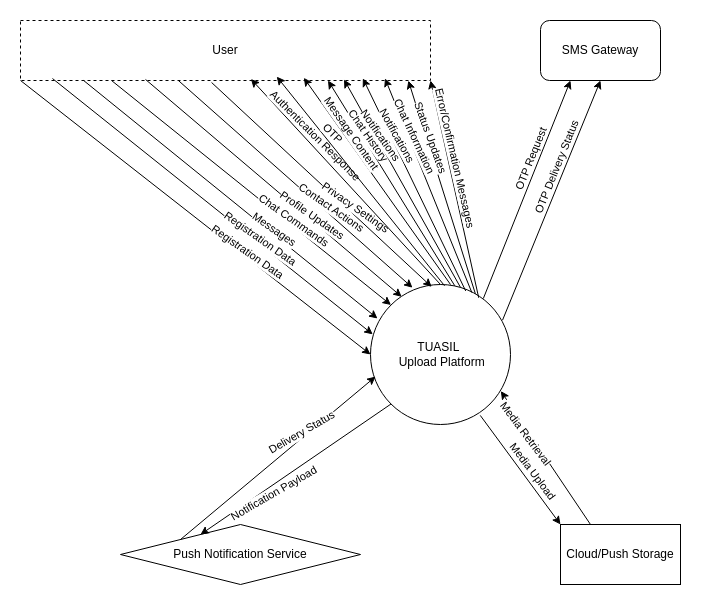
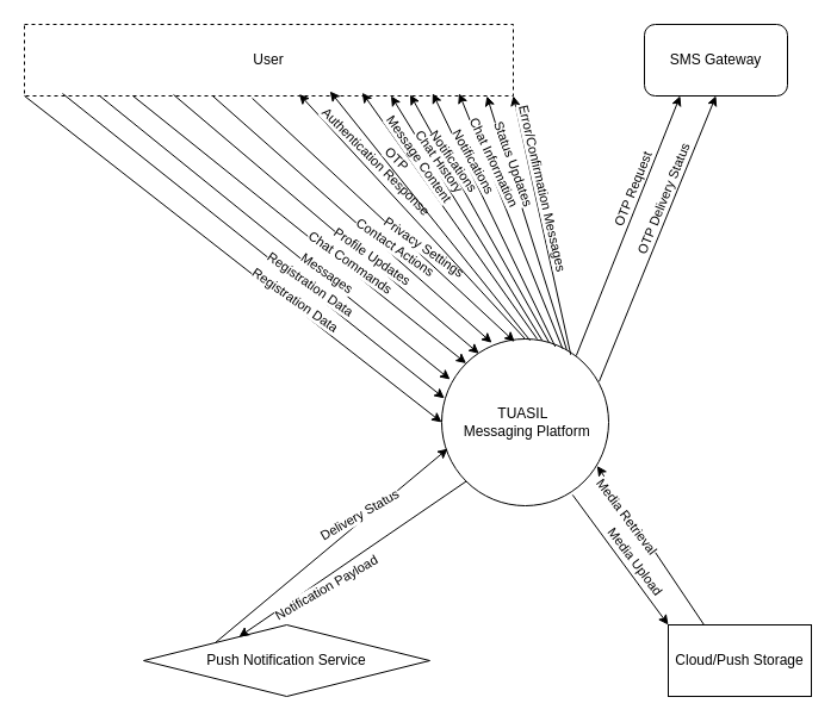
  <mxCell id="0" />
  <mxCell id="1" parent="0" />
- <mxCell id="2" value="TUASIL&amp;nbsp;&lt;div&gt;&amp;nbsp;Upload Platform&lt;/div&gt;" style="ellipse;whiteSpace=wrap;html=1;aspect=fixed;" vertex="1" parent="1"><mxGeometry x="370" y="284" width="140" height="140" as="geometry" /></mxCell>
+ <mxCell id="2" value="TUASIL&amp;nbsp;&lt;div&gt;&amp;nbsp;Messaging Platform&lt;/div&gt;" style="ellipse;whiteSpace=wrap;html=1;aspect=fixed;" vertex="1" parent="1"><mxGeometry x="370" y="284" width="140" height="140" as="geometry" /></mxCell>
  <mxCell id="3" value="User" style="rounded=0;whiteSpace=wrap;html=1;dashed=1;" vertex="1" parent="1"><mxGeometry x="20" y="20" width="410" height="60" as="geometry" /></mxCell>
  <mxCell id="4" value="SMS Gateway" style="whiteSpace=wrap;html=1;rounded=1;" vertex="1" parent="1"><mxGeometry x="540" y="20" width="120" height="60" as="geometry" /></mxCell>
  <mxCell id="5" value="Push Notification Service" style="rhombus;whiteSpace=wrap;html=1;" vertex="1" parent="1"><mxGeometry x="120" y="524" width="240" height="60" as="geometry" /></mxCell>
  <mxCell id="6" value="Cloud/Push Storage" style="rounded=0;whiteSpace=wrap;html=1;" vertex="1" parent="1"><mxGeometry x="560" y="524" width="120" height="60" as="geometry" /></mxCell>
  <mxCell id="7" value="" style="endArrow=classic;html=1;rounded=0;exitX=0;exitY=1;exitDx=0;exitDy=0;entryX=0;entryY=0.5;entryDx=0;entryDy=0;" edge="1" parent="1" source="3" target="2"><mxGeometry width="50" height="50" relative="1" as="geometry"><mxPoint x="240" y="364" as="sourcePoint" /><mxPoint x="290" y="314" as="targetPoint" /></mxGeometry></mxCell>
  <mxCell id="8" value="Registration Data" style="edgeLabel;html=1;align=center;verticalAlign=middle;resizable=0;points=[];rotation=35;" vertex="1" connectable="0" parent="7"><mxGeometry x="0.275" y="6" relative="1" as="geometry"><mxPoint y="1" as="offset" /></mxGeometry></mxCell>
  <mxCell id="9" value="" style="endArrow=classic;html=1;rounded=0;exitX=0.078;exitY=0.967;exitDx=0;exitDy=0;entryX=0.016;entryY=0.356;entryDx=0;entryDy=0;entryPerimeter=0;exitPerimeter=0;" edge="1" parent="1" source="3" target="2"><mxGeometry width="50" height="50" relative="1" as="geometry"><mxPoint x="210" y="234" as="sourcePoint" /><mxPoint x="380" y="364" as="targetPoint" /></mxGeometry></mxCell>
  <mxCell id="10" value="Registration Data" style="edgeLabel;html=1;align=center;verticalAlign=middle;resizable=0;points=[];rotation=35;" vertex="1" connectable="0" parent="9"><mxGeometry x="0.275" y="6" relative="1" as="geometry"><mxPoint y="1" as="offset" /></mxGeometry></mxCell>
  <mxCell id="11" value="" style="endArrow=classic;html=1;rounded=0;exitX=0.154;exitY=1;exitDx=0;exitDy=0;entryX=0.05;entryY=0.243;entryDx=0;entryDy=0;entryPerimeter=0;exitPerimeter=0;" edge="1" parent="1" source="3" target="2"><mxGeometry width="50" height="50" relative="1" as="geometry"><mxPoint x="164" y="202" as="sourcePoint" /><mxPoint x="382" y="344" as="targetPoint" /></mxGeometry></mxCell>
  <mxCell id="12" value="Messages" style="edgeLabel;html=1;align=center;verticalAlign=middle;resizable=0;points=[];rotation=35;" vertex="1" connectable="0" parent="11"><mxGeometry x="0.275" y="6" relative="1" as="geometry"><mxPoint y="1" as="offset" /></mxGeometry></mxCell>
  <mxCell id="13" value="" style="endArrow=classic;html=1;rounded=0;exitX=0.222;exitY=1;exitDx=0;exitDy=0;entryX=0;entryY=0;entryDx=0;entryDy=0;exitPerimeter=0;" edge="1" parent="1" source="3" target="2"><mxGeometry width="50" height="50" relative="1" as="geometry"><mxPoint x="190" y="203" as="sourcePoint" /><mxPoint x="387" y="328" as="targetPoint" /></mxGeometry></mxCell>
  <mxCell id="14" value="Chat Commands" style="edgeLabel;html=1;align=center;verticalAlign=middle;resizable=0;points=[];rotation=35;" vertex="1" connectable="0" parent="13"><mxGeometry x="0.275" y="6" relative="1" as="geometry"><mxPoint y="1" as="offset" /></mxGeometry></mxCell>
  <mxCell id="15" value="" style="endArrow=classic;html=1;rounded=0;exitX=0.305;exitY=0.983;exitDx=0;exitDy=0;entryX=0.223;entryY=0.088;entryDx=0;entryDy=0;exitPerimeter=0;entryPerimeter=0;" edge="1" parent="1" source="3" target="2"><mxGeometry width="50" height="50" relative="1" as="geometry"><mxPoint x="220" y="202" as="sourcePoint" /><mxPoint x="401" y="315" as="targetPoint" /></mxGeometry></mxCell>
  <mxCell id="16" value="Profile Updates" style="edgeLabel;html=1;align=center;verticalAlign=middle;resizable=0;points=[];rotation=35;" vertex="1" connectable="0" parent="15"><mxGeometry x="0.275" y="6" relative="1" as="geometry"><mxPoint y="1" as="offset" /></mxGeometry></mxCell>
  <mxCell id="17" value="" style="endArrow=classic;html=1;rounded=0;exitX=0.385;exitY=1;exitDx=0;exitDy=0;entryX=0.3;entryY=0.023;entryDx=0;entryDy=0;exitPerimeter=0;entryPerimeter=0;" edge="1" parent="1" source="3" target="2"><mxGeometry width="50" height="50" relative="1" as="geometry"><mxPoint x="244" y="202" as="sourcePoint" /><mxPoint x="411" y="306" as="targetPoint" /></mxGeometry></mxCell>
  <mxCell id="18" value="Contact Actions" style="edgeLabel;html=1;align=center;verticalAlign=middle;resizable=0;points=[];rotation=35;" vertex="1" connectable="0" parent="17"><mxGeometry x="0.275" y="6" relative="1" as="geometry"><mxPoint y="-1" as="offset" /></mxGeometry></mxCell>
  <mxCell id="19" value="" style="endArrow=classic;html=1;rounded=0;exitX=0.466;exitY=1.033;exitDx=0;exitDy=0;entryX=0.437;entryY=0.017;entryDx=0;entryDy=0;exitPerimeter=0;entryPerimeter=0;" edge="1" parent="1" source="3" target="2"><mxGeometry width="50" height="50" relative="1" as="geometry"><mxPoint x="269" y="202" as="sourcePoint" /><mxPoint x="422" y="297" as="targetPoint" /></mxGeometry></mxCell>
  <mxCell id="20" value="Privacy Settings" style="edgeLabel;html=1;align=center;verticalAlign=middle;resizable=0;points=[];rotation=35;" vertex="1" connectable="0" parent="19"><mxGeometry x="0.275" y="6" relative="1" as="geometry"><mxPoint y="-1" as="offset" /></mxGeometry></mxCell>
  <mxCell id="21" value="" style="endArrow=classic;html=1;rounded=0;entryX=0.562;entryY=0.975;entryDx=0;entryDy=0;entryPerimeter=0;exitX=0.5;exitY=0;exitDx=0;exitDy=0;" edge="1" parent="1" source="2" target="3"><mxGeometry width="50" height="50" relative="1" as="geometry"><mxPoint x="430" y="254" as="sourcePoint" /><mxPoint x="548" y="276" as="targetPoint" /></mxGeometry></mxCell>
  <mxCell id="22" value="Authentication Response" style="edgeLabel;html=1;align=center;verticalAlign=middle;resizable=0;points=[];rotation=45;" vertex="1" connectable="0" parent="21"><mxGeometry x="0.275" y="6" relative="1" as="geometry"><mxPoint y="-23" as="offset" /></mxGeometry></mxCell>
  <mxCell id="23" value="" style="endArrow=classic;html=1;rounded=0;entryX=0.625;entryY=0.935;entryDx=0;entryDy=0;entryPerimeter=0;exitX=0.529;exitY=0.009;exitDx=0;exitDy=0;exitPerimeter=0;" edge="1" parent="1" source="2" target="3"><mxGeometry width="50" height="50" relative="1" as="geometry"><mxPoint x="450" y="294" as="sourcePoint" /><mxPoint x="260" y="89" as="targetPoint" /></mxGeometry></mxCell>
  <mxCell id="24" value="OTP" style="edgeLabel;html=1;align=center;verticalAlign=middle;resizable=0;points=[];rotation=45;" vertex="1" connectable="0" parent="23"><mxGeometry x="0.275" y="6" relative="1" as="geometry"><mxPoint y="-23" as="offset" /></mxGeometry></mxCell>
  <mxCell id="25" value="" style="endArrow=classic;html=1;rounded=0;entryX=0.691;entryY=0.955;entryDx=0;entryDy=0;entryPerimeter=0;" edge="1" parent="1" target="3"><mxGeometry width="50" height="50" relative="1" as="geometry"><mxPoint x="450" y="284" as="sourcePoint" /><mxPoint x="286" y="86" as="targetPoint" /></mxGeometry></mxCell>
  <mxCell id="26" value="Message Content" style="edgeLabel;html=1;align=center;verticalAlign=middle;resizable=0;points=[];rotation=55;" vertex="1" connectable="0" parent="25"><mxGeometry x="0.275" y="6" relative="1" as="geometry"><mxPoint y="-23" as="offset" /></mxGeometry></mxCell>
  <mxCell id="27" value="" style="endArrow=classic;html=1;rounded=0;entryX=0.75;entryY=1;entryDx=0;entryDy=0;exitX=0.602;exitY=0.009;exitDx=0;exitDy=0;exitPerimeter=0;" edge="1" parent="1" source="2" target="3"><mxGeometry width="50" height="50" relative="1" as="geometry"><mxPoint x="460" y="294" as="sourcePoint" /><mxPoint x="313" y="87" as="targetPoint" /></mxGeometry></mxCell>
  <mxCell id="28" value="Chat History" style="edgeLabel;html=1;align=center;verticalAlign=middle;resizable=0;points=[];rotation=55;" vertex="1" connectable="0" parent="27"><mxGeometry x="0.275" y="6" relative="1" as="geometry"><mxPoint y="-23" as="offset" /></mxGeometry></mxCell>
  <mxCell id="29" value="" style="endArrow=classic;html=1;rounded=0;entryX=0.789;entryY=0.983;entryDx=0;entryDy=0;exitX=0.643;exitY=0.021;exitDx=0;exitDy=0;exitPerimeter=0;entryPerimeter=0;" edge="1" parent="1" source="2" target="3"><mxGeometry width="50" height="50" relative="1" as="geometry"><mxPoint x="464" y="295" as="sourcePoint" /><mxPoint x="338" y="90" as="targetPoint" /></mxGeometry></mxCell>
  <mxCell id="30" value="Notifications" style="edgeLabel;html=1;align=center;verticalAlign=middle;resizable=0;points=[];rotation=55;" vertex="1" connectable="0" parent="29"><mxGeometry x="0.275" y="6" relative="1" as="geometry"><mxPoint y="-23" as="offset" /></mxGeometry></mxCell>
  <mxCell id="31" value="" style="endArrow=classic;html=1;rounded=0;entryX=0.835;entryY=0.964;entryDx=0;entryDy=0;exitX=0.68;exitY=0.046;exitDx=0;exitDy=0;exitPerimeter=0;entryPerimeter=0;" edge="1" parent="1" source="2" target="3"><mxGeometry width="50" height="50" relative="1" as="geometry"><mxPoint x="470" y="297" as="sourcePoint" /><mxPoint x="353" y="89" as="targetPoint" /></mxGeometry></mxCell>
  <mxCell id="32" value="Notifications" style="edgeLabel;html=1;align=center;verticalAlign=middle;resizable=0;points=[];rotation=61;" vertex="1" connectable="0" parent="31"><mxGeometry x="0.275" y="6" relative="1" as="geometry"><mxPoint x="3" y="-23" as="offset" /></mxGeometry></mxCell>
  <mxCell id="33" value="" style="endArrow=classic;html=1;rounded=0;entryX=0.889;entryY=0.964;entryDx=0;entryDy=0;exitX=0.724;exitY=0.058;exitDx=0;exitDy=0;exitPerimeter=0;entryPerimeter=0;" edge="1" parent="1" source="2" target="3"><mxGeometry width="50" height="50" relative="1" as="geometry"><mxPoint x="475" y="300" as="sourcePoint" /><mxPoint x="372" y="88" as="targetPoint" /></mxGeometry></mxCell>
  <mxCell id="34" value="Chat Information" style="edgeLabel;html=1;align=center;verticalAlign=middle;resizable=0;points=[];rotation=65;" vertex="1" connectable="0" parent="33"><mxGeometry x="0.275" y="6" relative="1" as="geometry"><mxPoint x="4" y="-23" as="offset" /></mxGeometry></mxCell>
  <mxCell id="35" value="" style="endArrow=classic;html=1;rounded=0;entryX=0.946;entryY=1.002;entryDx=0;entryDy=0;exitX=0.749;exitY=0.066;exitDx=0;exitDy=0;exitPerimeter=0;entryPerimeter=0;" edge="1" parent="1" source="2" target="3"><mxGeometry width="50" height="50" relative="1" as="geometry"><mxPoint x="481" y="302" as="sourcePoint" /><mxPoint x="394" y="88" as="targetPoint" /></mxGeometry></mxCell>
  <mxCell id="36" value="Status Updates" style="edgeLabel;html=1;align=center;verticalAlign=middle;resizable=0;points=[];rotation=70;" vertex="1" connectable="0" parent="35"><mxGeometry x="0.275" y="6" relative="1" as="geometry"><mxPoint x="4" y="-23" as="offset" /></mxGeometry></mxCell>
  <mxCell id="37" value="" style="endArrow=classic;html=1;rounded=0;entryX=1;entryY=1;entryDx=0;entryDy=0;exitX=0.773;exitY=0.095;exitDx=0;exitDy=0;exitPerimeter=0;" edge="1" parent="1" source="2" target="3"><mxGeometry width="50" height="50" relative="1" as="geometry"><mxPoint x="485" y="303" as="sourcePoint" /><mxPoint x="418" y="90" as="targetPoint" /></mxGeometry></mxCell>
  <mxCell id="38" value="Error/Confirmation Messages" style="edgeLabel;html=1;align=center;verticalAlign=middle;resizable=0;points=[];rotation=77;" vertex="1" connectable="0" parent="37"><mxGeometry x="0.275" y="6" relative="1" as="geometry"><mxPoint x="14" y="-3" as="offset" /></mxGeometry></mxCell>
  <mxCell id="39" value="" style="endArrow=classic;html=1;rounded=0;entryX=0.25;entryY=1;entryDx=0;entryDy=0;exitX=0.806;exitY=0.1;exitDx=0;exitDy=0;exitPerimeter=0;" edge="1" parent="1" source="2" target="4"><mxGeometry width="50" height="50" relative="1" as="geometry"><mxPoint x="488" y="307" as="sourcePoint" /><mxPoint x="440" y="90" as="targetPoint" /></mxGeometry></mxCell>
  <mxCell id="40" value="OTP Request" style="edgeLabel;html=1;align=center;verticalAlign=middle;resizable=0;points=[];rotation=-68;" vertex="1" connectable="0" parent="39"><mxGeometry x="0.275" y="6" relative="1" as="geometry"><mxPoint x="-3" y="3" as="offset" /></mxGeometry></mxCell>
  <mxCell id="41" value="" style="endArrow=classic;html=1;rounded=0;entryX=0.5;entryY=1;entryDx=0;entryDy=0;exitX=0.943;exitY=0.255;exitDx=0;exitDy=0;exitPerimeter=0;" edge="1" parent="1" source="2" target="4"><mxGeometry width="50" height="50" relative="1" as="geometry"><mxPoint x="580" y="90" as="sourcePoint" /><mxPoint x="493" y="308" as="targetPoint" /></mxGeometry></mxCell>
  <mxCell id="42" value="OTP Delivery Status" style="edgeLabel;html=1;align=center;verticalAlign=middle;resizable=0;points=[];rotation=-68;" vertex="1" connectable="0" parent="41"><mxGeometry x="0.275" y="6" relative="1" as="geometry"><mxPoint x="-3" y="3" as="offset" /></mxGeometry></mxCell>
  <mxCell id="43" value="" style="endArrow=classic;html=1;rounded=0;exitX=0;exitY=0;exitDx=0;exitDy=0;entryX=0.036;entryY=0.658;entryDx=0;entryDy=0;entryPerimeter=0;" edge="1" parent="1" source="5" target="2"><mxGeometry width="50" height="50" relative="1" as="geometry"><mxPoint x="30" y="90" as="sourcePoint" /><mxPoint x="380" y="364" as="targetPoint" /></mxGeometry></mxCell>
  <mxCell id="44" value="Delivery Status  " style="edgeLabel;html=1;align=center;verticalAlign=middle;resizable=0;points=[];rotation=-30;" vertex="1" connectable="0" parent="43"><mxGeometry x="0.275" y="6" relative="1" as="geometry"><mxPoint y="1" as="offset" /></mxGeometry></mxCell>
  <mxCell id="45" value="" style="endArrow=classic;html=1;rounded=0;entryX=0.25;entryY=0;entryDx=0;entryDy=0;exitX=0;exitY=1;exitDx=0;exitDy=0;" edge="1" parent="1" source="2" target="5"><mxGeometry width="50" height="50" relative="1" as="geometry"><mxPoint x="380" y="454" as="sourcePoint" /><mxPoint x="385" y="386" as="targetPoint" /></mxGeometry></mxCell>
  <mxCell id="46" value="Notification Payload" style="edgeLabel;html=1;align=center;verticalAlign=middle;resizable=0;points=[];rotation=-30;" vertex="1" connectable="0" parent="45"><mxGeometry x="0.275" y="6" relative="1" as="geometry"><mxPoint y="1" as="offset" /></mxGeometry></mxCell>
  <mxCell id="47" value="" style="endArrow=classic;html=1;rounded=0;entryX=0;entryY=0;entryDx=0;entryDy=0;exitX=0.784;exitY=0.935;exitDx=0;exitDy=0;exitPerimeter=0;" edge="1" parent="1" source="2" target="6"><mxGeometry width="50" height="50" relative="1" as="geometry"><mxPoint x="512" y="330" as="sourcePoint" /><mxPoint x="610" y="90" as="targetPoint" /></mxGeometry></mxCell>
  <mxCell id="48" value="Media Upload" style="edgeLabel;html=1;align=center;verticalAlign=middle;resizable=0;points=[];rotation=53;" vertex="1" connectable="0" parent="47"><mxGeometry x="0.275" y="6" relative="1" as="geometry"><mxPoint x="-3" y="-10" as="offset" /></mxGeometry></mxCell>
  <mxCell id="49" value="" style="endArrow=classic;html=1;rounded=0;entryX=0.931;entryY=0.761;entryDx=0;entryDy=0;exitX=0.25;exitY=0;exitDx=0;exitDy=0;entryPerimeter=0;" edge="1" parent="1" source="6" target="2"><mxGeometry width="50" height="50" relative="1" as="geometry"><mxPoint x="570" y="534" as="sourcePoint" /><mxPoint x="490" y="425" as="targetPoint" /></mxGeometry></mxCell>
  <mxCell id="50" value="Media Retrieval" style="edgeLabel;html=1;align=center;verticalAlign=middle;resizable=0;points=[];rotation=53;" vertex="1" connectable="0" parent="49"><mxGeometry x="0.275" y="6" relative="1" as="geometry"><mxPoint x="-3" y="-10" as="offset" /></mxGeometry></mxCell>
